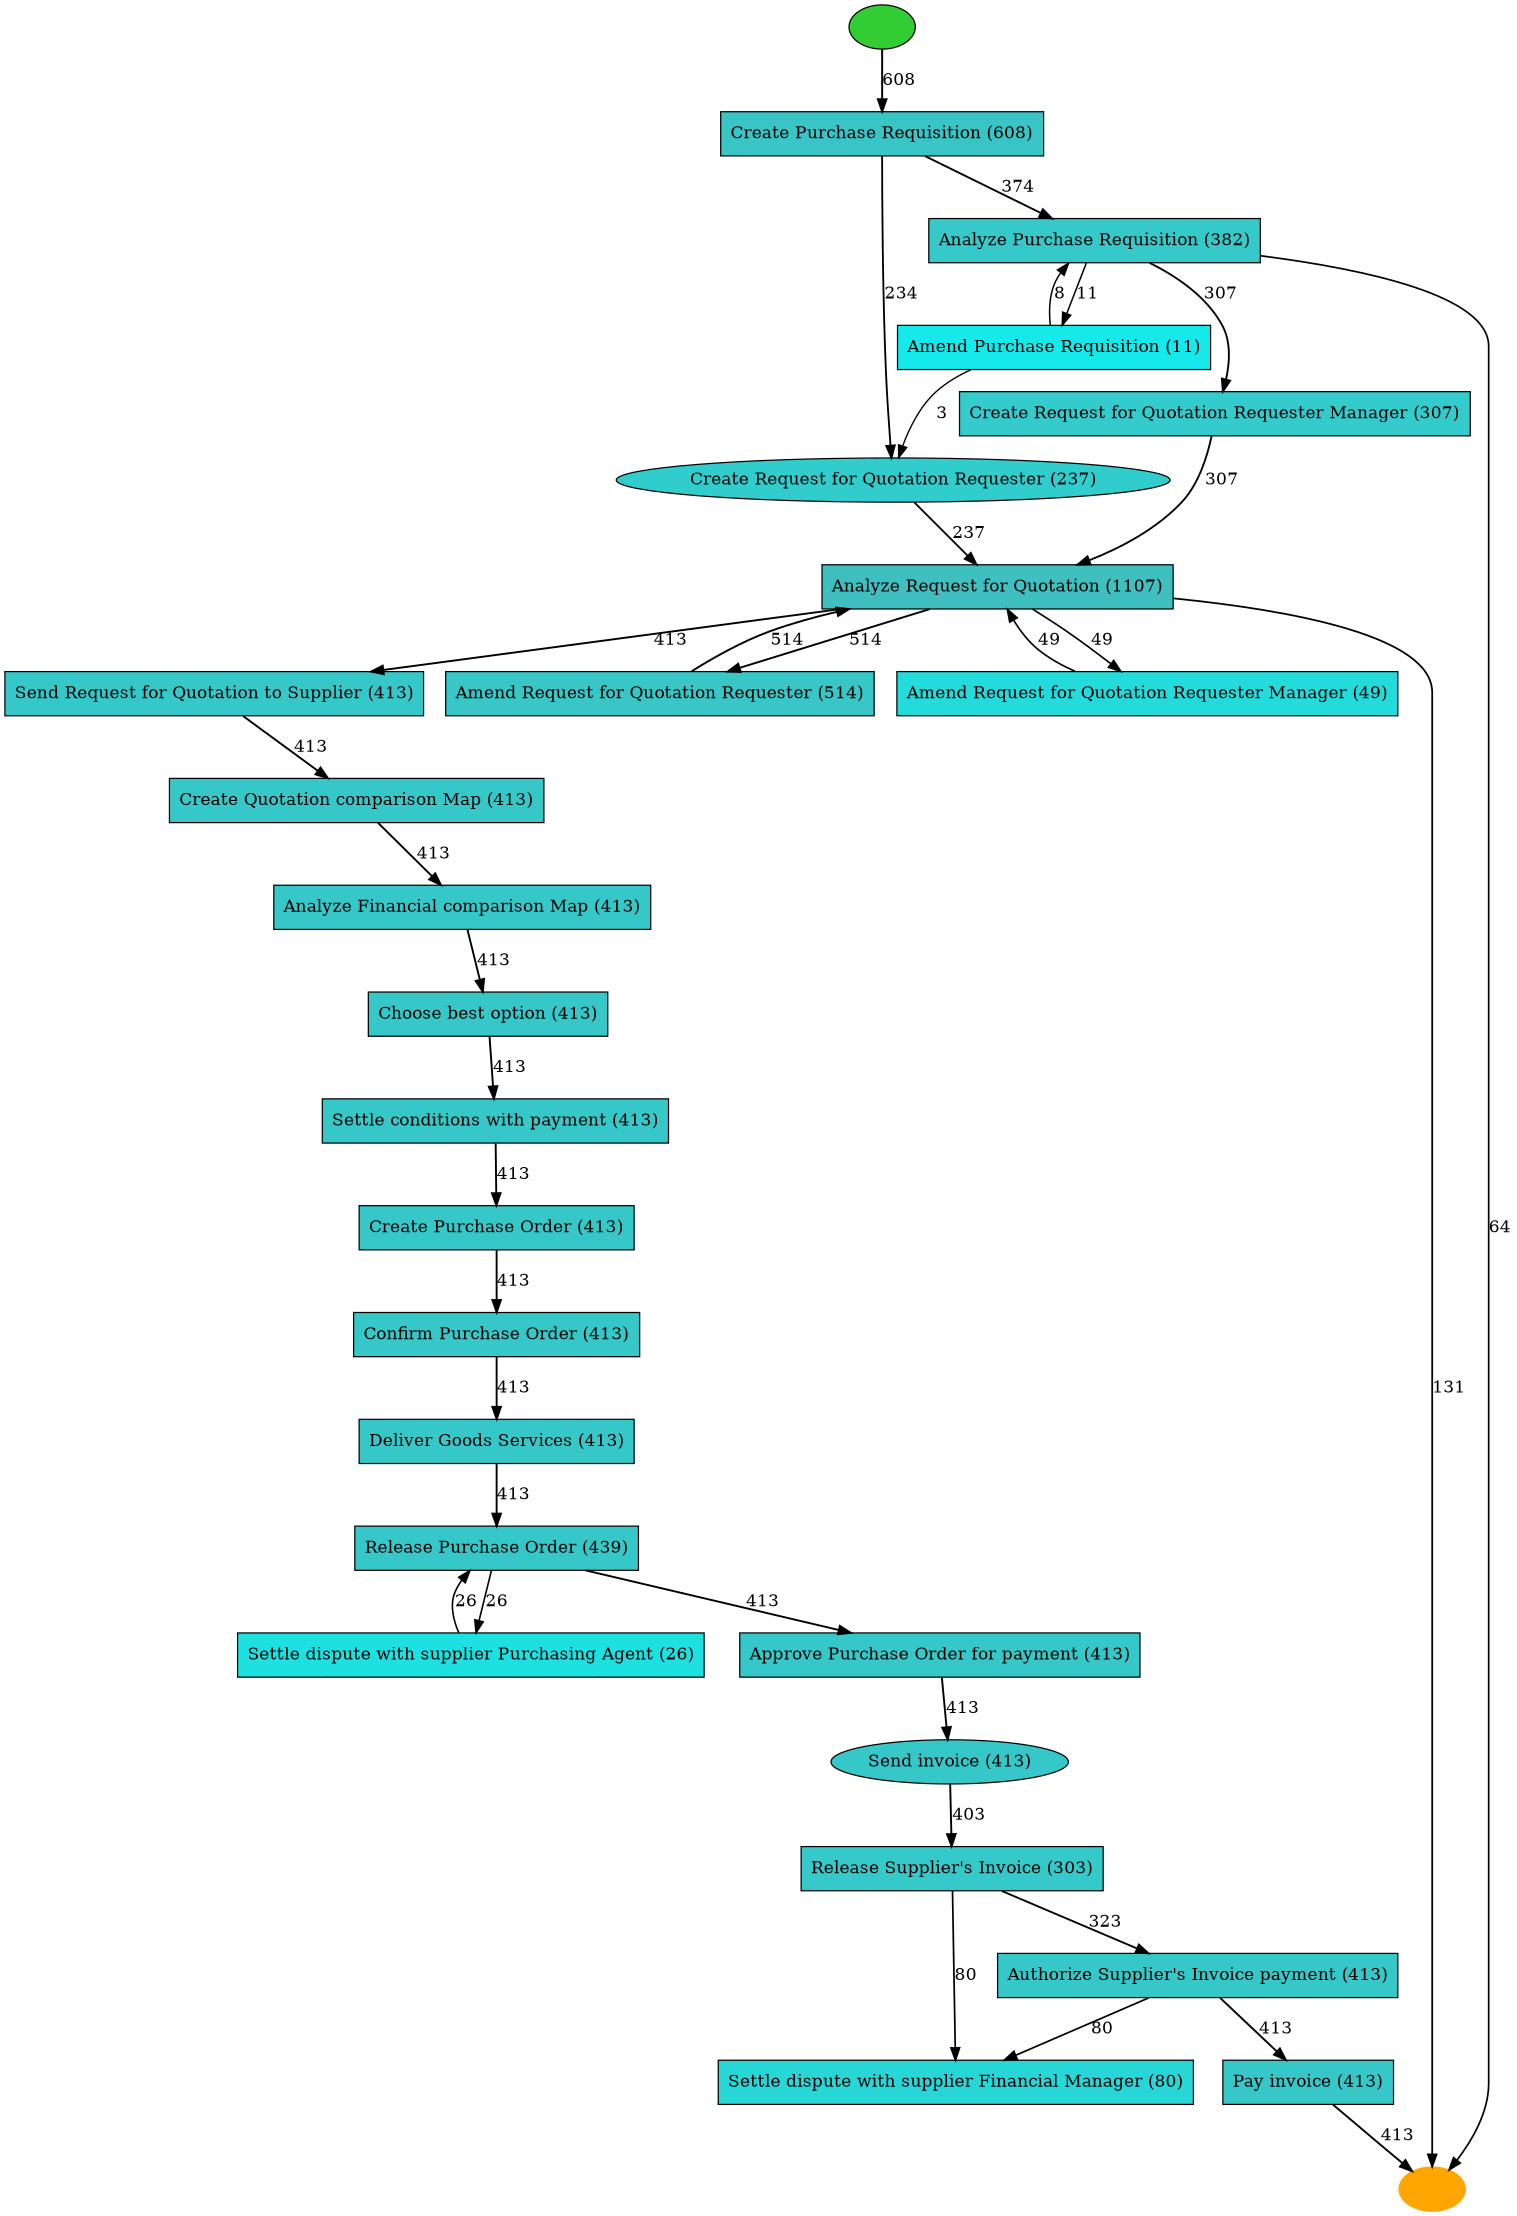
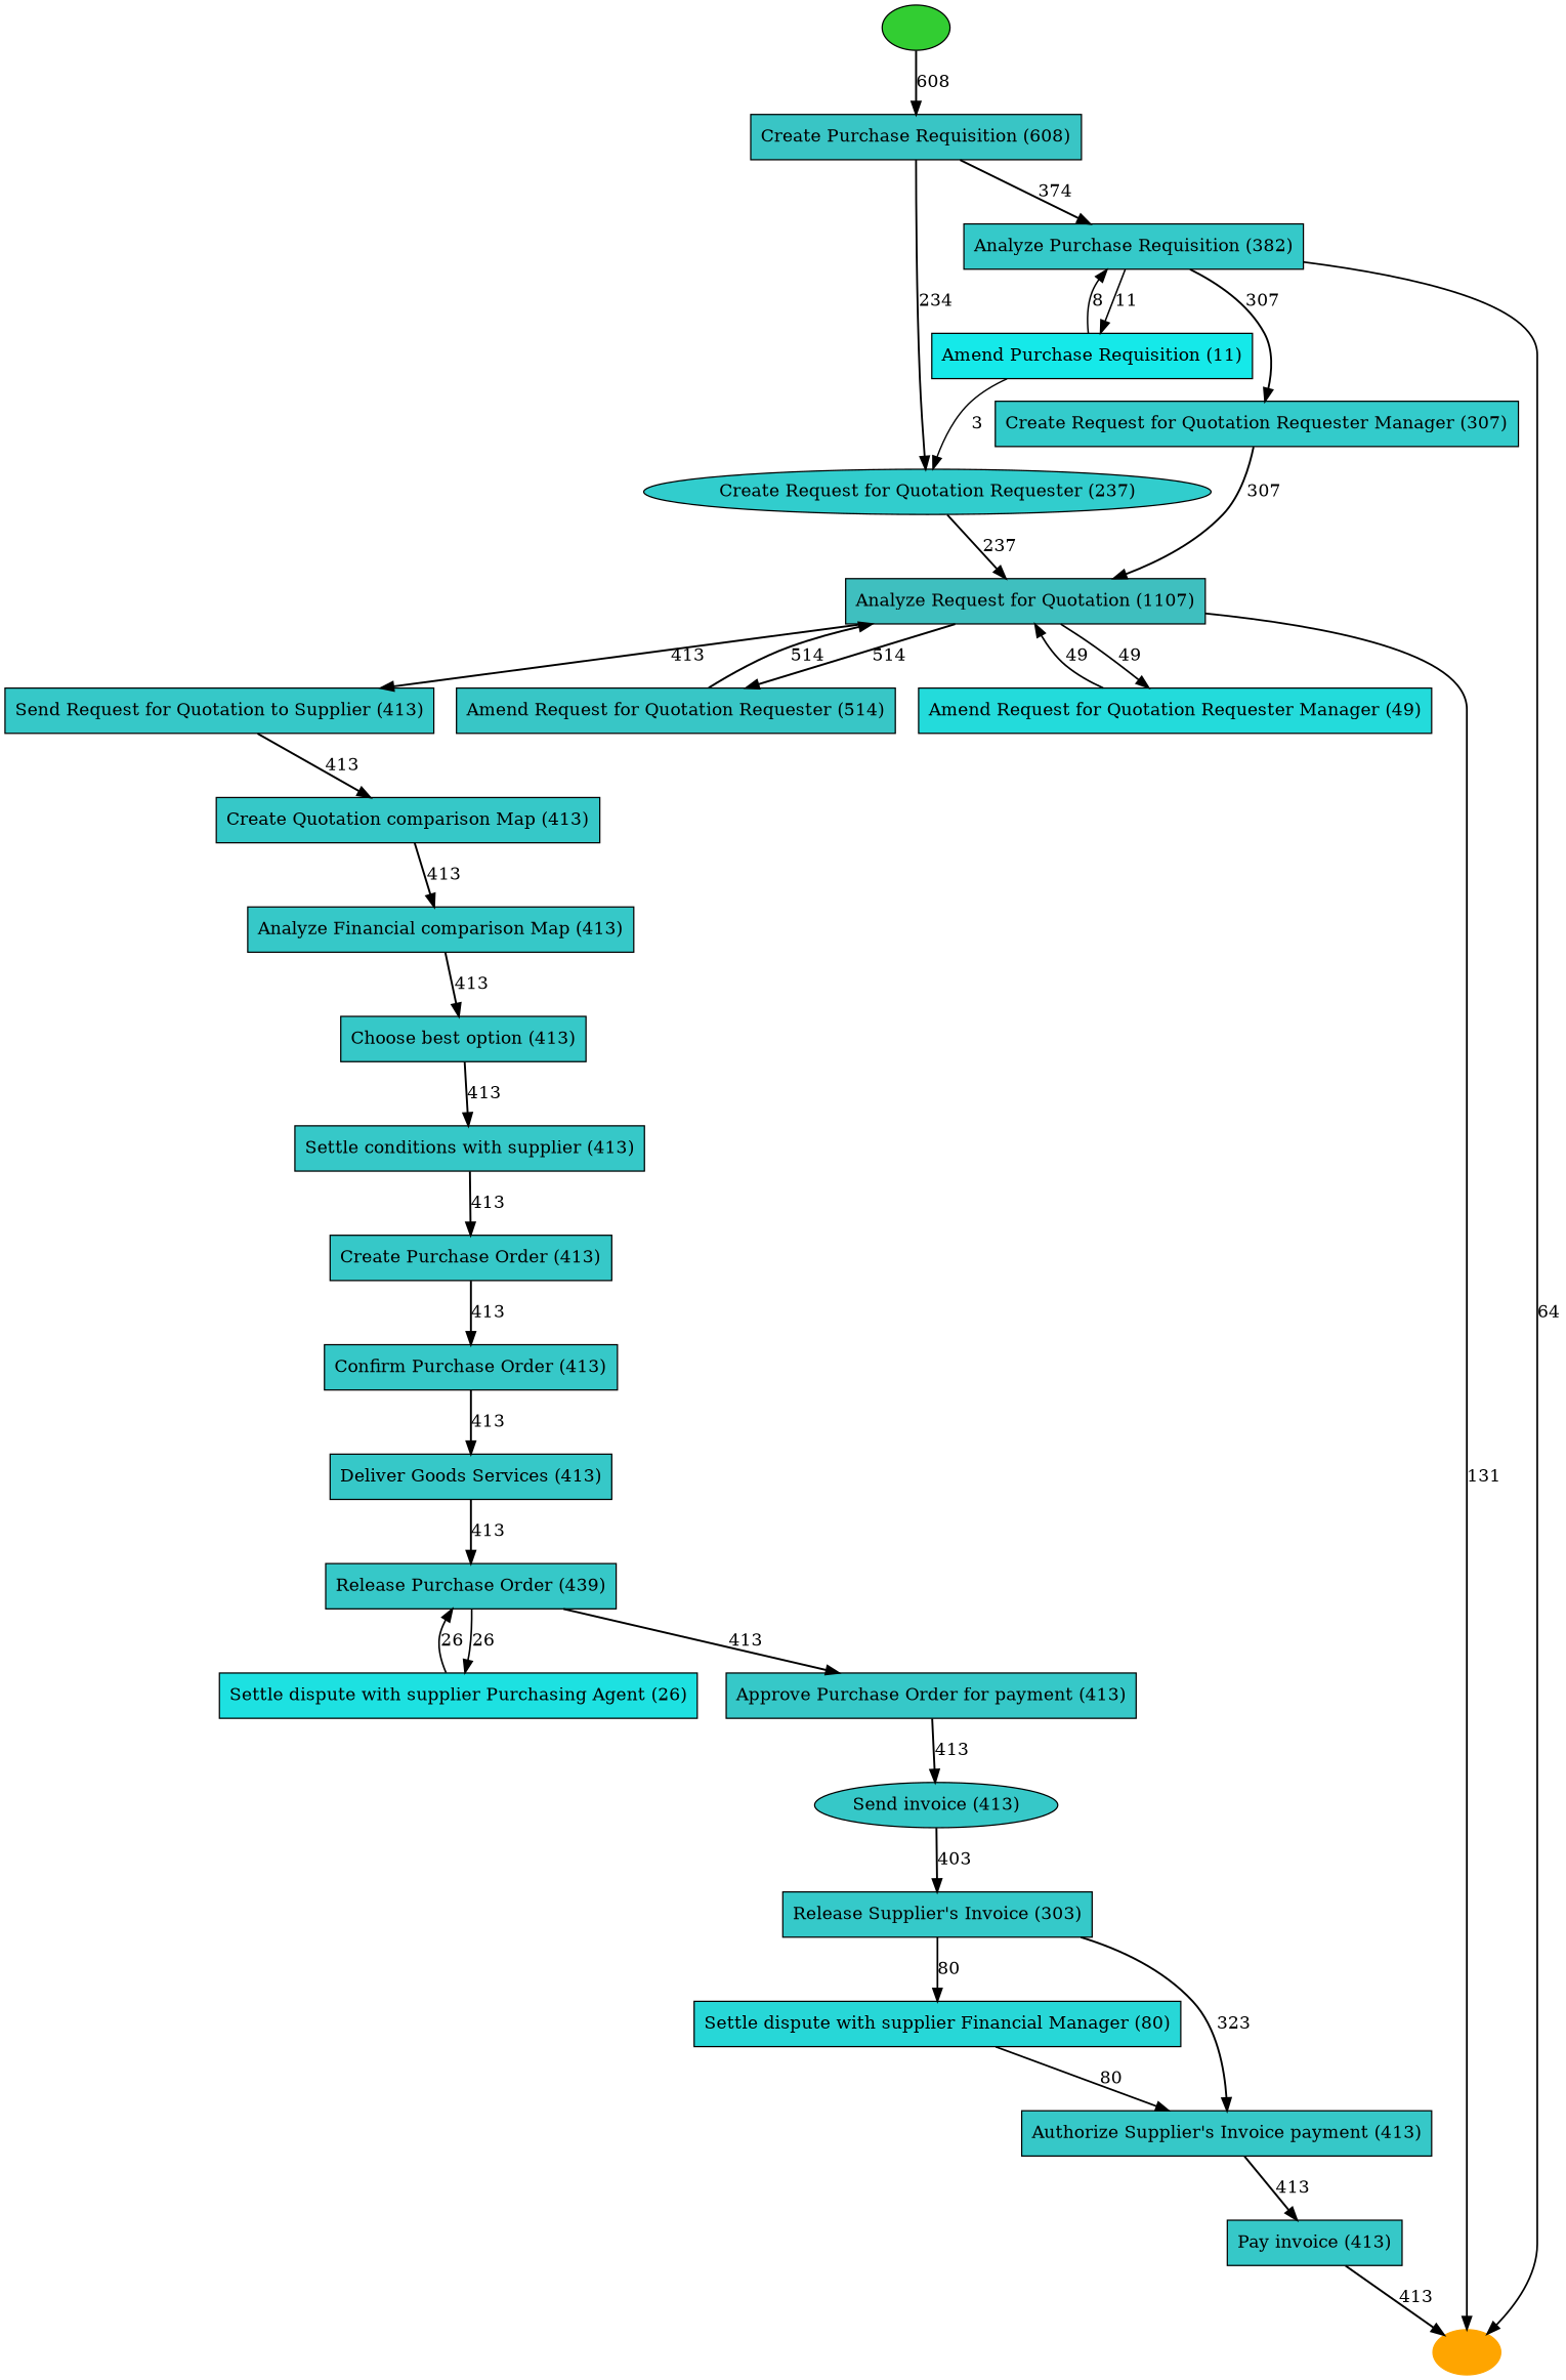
  strict digraph {
    bgcolor=white
    node [fillcolor="#36C8C8" fontcolor="#000000" shape=box style=filled]
    edge [color="#000000" fontcolor="#000000" penwidth=1.547805997620483]
    n1 [fillcolor="#39C5C5" height=0.5 label="Create Purchase Requisition (608)" width=2.816]
    n2 [fillcolor="#31CDCD" height=0.5 label="Create Request for Quotation Requester (237)" shape=ellipse width=3.7014]
    n3 [fillcolor="#35C9C9" height=0.5 label="Analyze Purchase Requisition (382)" width=2.9514]
    n4 [fillcolor="#3FBFBF" height=0.5 label="Analyze Request for Quotation (1107)" width=3.1285]
    n5 [fillcolor="#33CBCB" height=0.5 label="Create Request for Quotation Requester Manager (307)" width=4.4306]
    n6 [fillcolor="#15E9E9" height=0.5 label="Amend Purchase Requisition (11)" width=2.7951]
    n7 [color="#FFA500" fillcolor="#FFA500" fontcolor="#FFA500" fontsize=8 height=0.5 label="@@E" width=0.75 shape=""]
    n8 [height=0.5 label="Send Request for Quotation to Supplier (413)" width=3.6701]
    n9 [fillcolor="#38C6C6" height=0.5 label="Amend Request for Quotation Requester (514)" width=3.7743]
    n10 [fillcolor="#23DBDB" height=0.5 label="Amend Request for Quotation Requester Manager (49)" width=4.4097]
    n11 [height=0.5 label="Create Quotation comparison Map (413)" width=3.316]
    n12 [height=0.5 label="Analyze Financial comparison Map (413)" width=3.4514]
    n13 [height=0.5 label="Choose best option (413)" width=2.1285]
-   n14 [height=0.5 label="Settle conditions with payment (413)" width=2.9826]
+   n14 [height=0.5 label="Settle conditions with supplier (413)" width=2.9826]
    n15 [height=0.5 label="Create Purchase Order (413)" width=2.3889]
    n16 [height=0.5 label="Confirm Purchase Order (413)" width=2.5451]
    n17 [height=0.5 label="Deliver Goods Services (413)" width=2.4722]
    n18 [height=0.5 label="Release Purchase Order (439)" width=2.4826]
    n19 [height=0.5 label="Approve Purchase Order for payment (413)" width=3.5347]
    n20 [fillcolor="#1DE1E1" height=0.5 label="Settle dispute with supplier Purchasing Agent (26)" width=4.0347]
    n21 [height=0.5 label="Send invoice (413)" shape=ellipse width=1.6597]
    n22 [fillcolor="#35C9C9" height=0.5 label="Release Supplier's Invoice (303)" width=2.6701]
    n23 [height=0.5 label="Authorize Supplier's Invoice payment (413)" width=3.5451]
    n24 [fillcolor="#27D7D7" height=0.5 label="Settle dispute with supplier Financial Manager (80)" width=4.1285]
    n25 [height=0.5 label="Pay invoice (413)" width=1.566]
    n26 [color="#000000" fillcolor="#32CD32" fontcolor="#32CD32" fontsize=8 height=0.5 label="@@S" width=0.75 shape=""]
    n1 -> n2 [label=234 penwidth=1.4963259558312871]
    n1 -> n3 [label=374 penwidth=1.538811456906401]
    n2 -> n4 [label=237 penwidth=1.4974791521519522]
    n3 -> n5 [label=307 penwidth=1.5209181620885066]
    n3 -> n6 [label=11 penwidth=1.2259006045261818]
    n3 -> n7 [label=64 penwidth=1.3794897518086944]
    n4 -> n7 [label=131 penwidth=1.4438910838714882]
    n4 -> n8 [label=413]
    n4 -> n9 [label=514 penwidth=1.567651536423976]
    n4 -> n10 [label=49 penwidth=1.3556384550389224]
    n5 -> n4 [label=307 penwidth=1.5209181620885066]
    n6 -> n2 [label=3 penwidth=1.1260267601018081]
    n6 -> n3 [label=8 penwidth=1.1997476888487473]
    n8 -> n11 [label=413]
    n9 -> n4 [label=514 penwidth=1.567651536423976]
    n10 -> n4 [label=49 penwidth=1.3556384550389224]
    n11 -> n12 [label=413]
    n12 -> n13 [label=413]
    n13 -> n14 [label=413]
    n14 -> n15 [label=413]
    n15 -> n16 [label=413]
    n16 -> n17 [label=413]
    n17 -> n18 [label=413]
    n18 -> n19 [label=413]
    n18 -> n20 [label=26 penwidth=1.299621533273121]
    n19 -> n21 [label=413]
    n20 -> n18 [label=26 penwidth=1.299621533273121]
    n21 -> n22 [label=403 penwidth=1.545583170723741]
    n22 -> n23 [label=323 penwidth=1.5255221377993027]
    n22 -> n24 [label=80 penwidth=1.3994953776974945]
    n23 -> n25 [label=413]
-   n23 -> n24 [label=80 penwidth=1.3994953776974945]
+   n24 -> n23 [label=80 penwidth=1.3994953776974945]
    n25 -> n7 [label=413]
    n26 -> n1 [label=608 penwidth=1.5828925697918088]
  }
